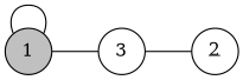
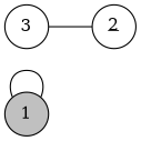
  graph {
    rankdir=LR
    node [shape=circle]
    1 [fillcolor=grey style=filled]
    3
    2 [label=<<u>\N</u>>]
    1 -- 1
-   1 -- 3
    3 -- 2
  }
